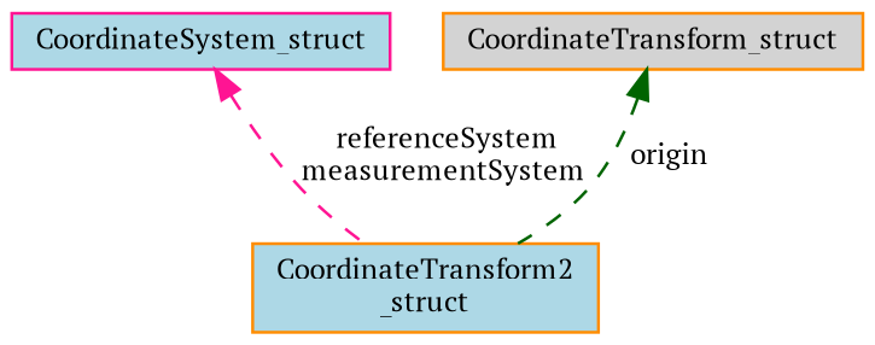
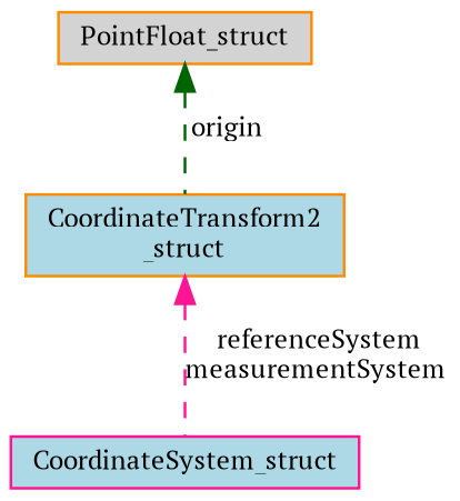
  digraph {
    fontname="PT Serif"
    node [color=darkorange fillcolor=lightblue fontname="PT Serif" fontsize=10 shape=record style=filled]
    edge [dir=back fontname="PT Serif" fontsize=10 labelfontname=FreeSans labelfontsize=10 style=dashed]
    n1 [fontcolor=black height=0.2 label="CoordinateTransform2\l_struct" width=0.4]
    n2 [color=deeppink height=0.2 label=CoordinateSystem_struct width=0.4]
-   n3 [fillcolor=lightgrey height=0.2 label=CoordinateTransform_struct width=0.4]
-   n2 -> n1 [color=deeppink label=" referenceSystem\nmeasurementSystem"]
+   n3 [fillcolor=lightgrey height=0.2 label=PointFloat_struct width=0.4]
+   n1 -> n2 [color=deeppink label=" referenceSystem\nmeasurementSystem"]
    n3 -> n1 [color=darkgreen label=" origin"]
  }
